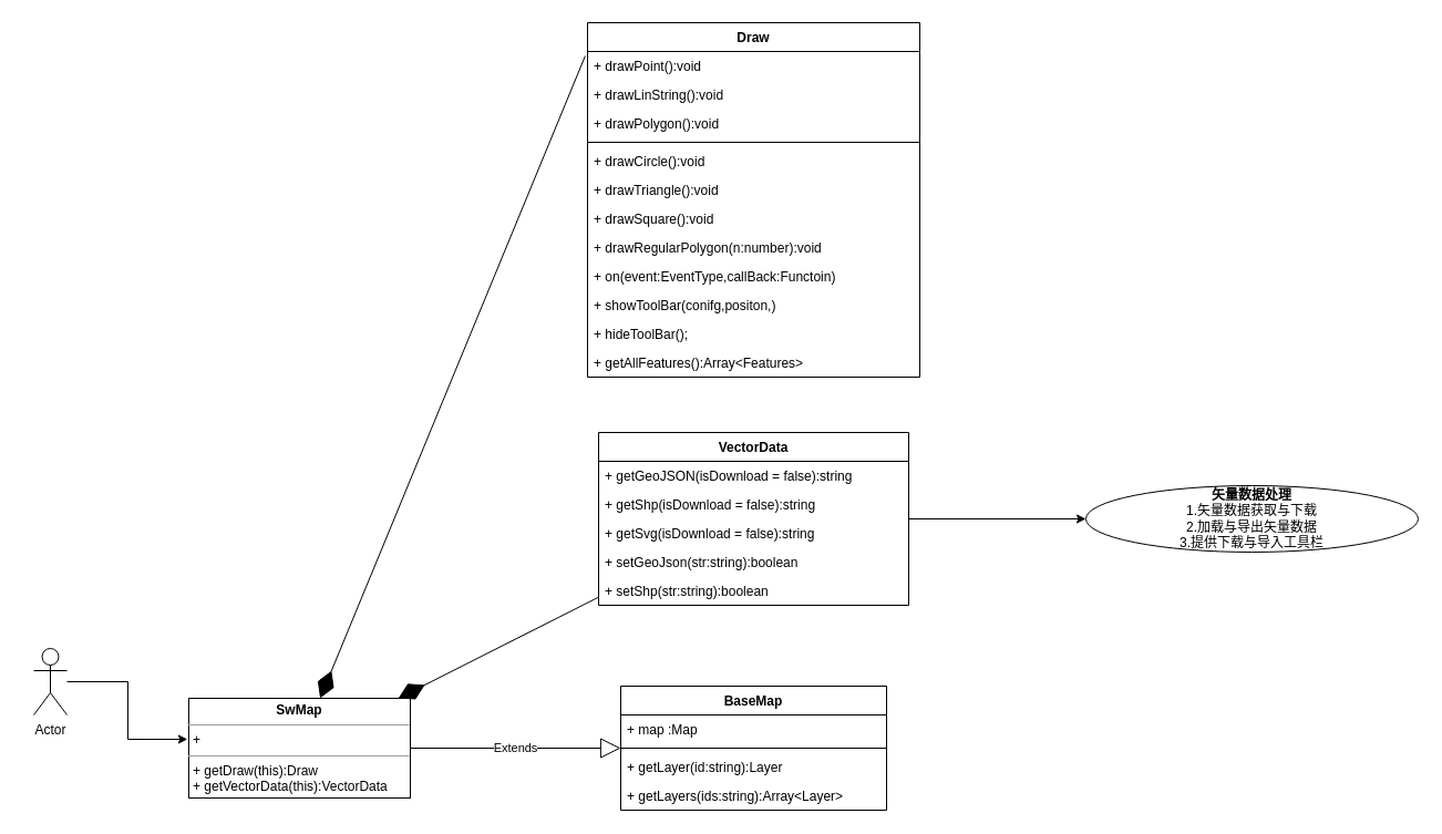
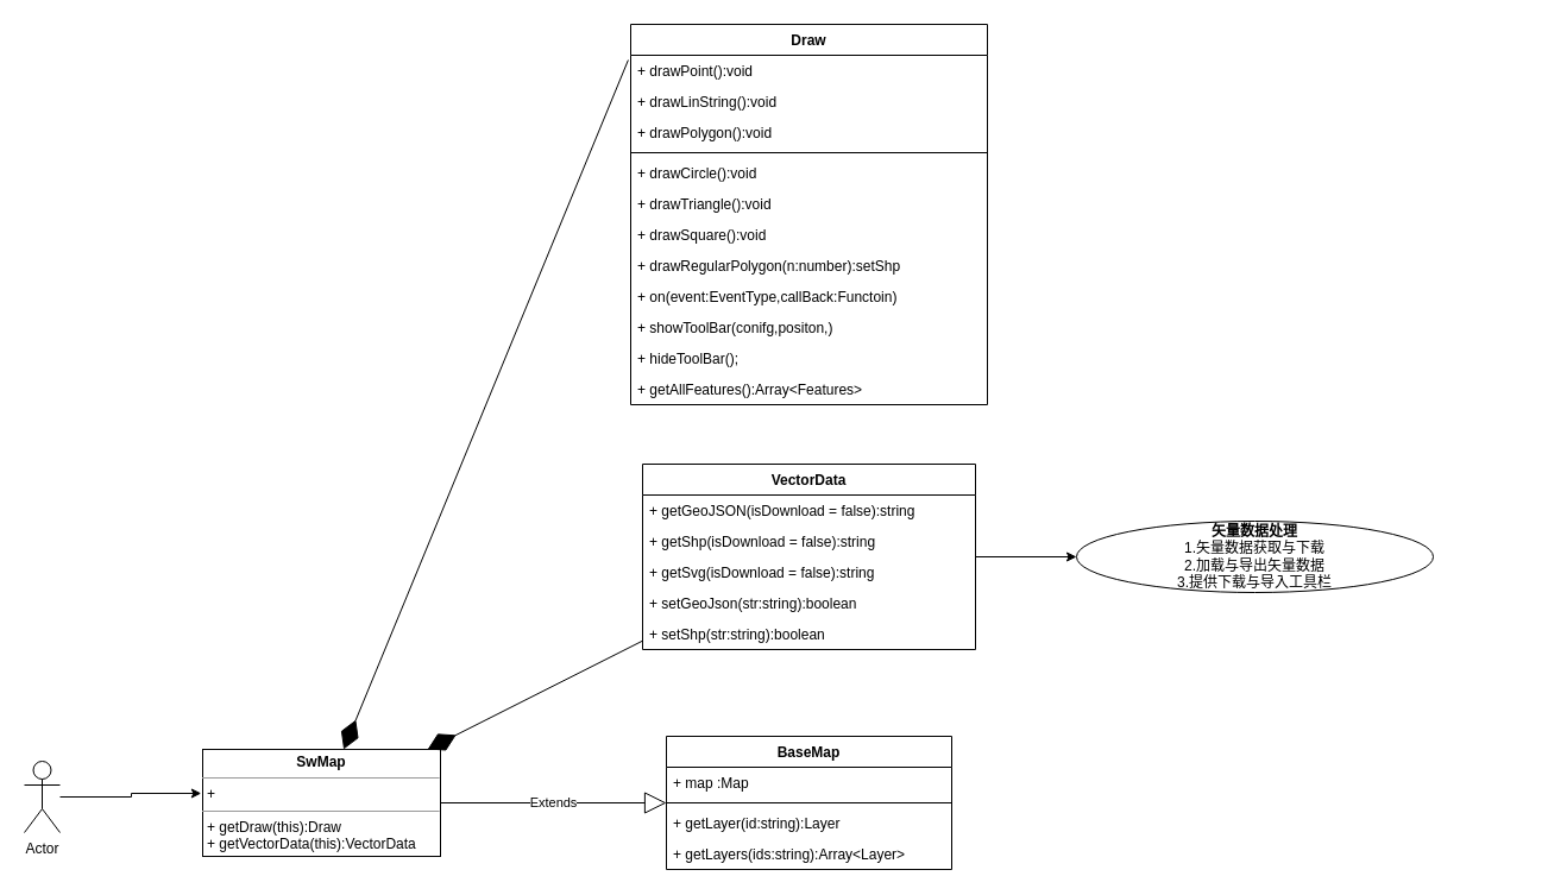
  <mxCell id="0" />
  <mxCell id="1" parent="0" />
  <mxCell id="2" value="Draw" style="swimlane;fontStyle=1;align=center;verticalAlign=top;childLayout=stackLayout;horizontal=1;startSize=26;horizontalStack=0;resizeParent=1;resizeParentMax=0;resizeLast=0;collapsible=1;marginBottom=0;" vertex="1" parent="1"><mxGeometry x="530" y="20" width="300" height="320" as="geometry" /></mxCell>
  <mxCell id="3" value="+ drawPoint():void&#10;" style="text;strokeColor=none;fillColor=none;align=left;verticalAlign=top;spacingLeft=4;spacingRight=4;overflow=hidden;rotatable=0;points=[[0,0.5],[1,0.5]];portConstraint=eastwest;" vertex="1" parent="2"><mxGeometry y="26" width="300" height="26" as="geometry" /></mxCell>
  <mxCell id="4" value="+ drawLinString():void&#10;" style="text;strokeColor=none;fillColor=none;align=left;verticalAlign=top;spacingLeft=4;spacingRight=4;overflow=hidden;rotatable=0;points=[[0,0.5],[1,0.5]];portConstraint=eastwest;" vertex="1" parent="2"><mxGeometry y="52" width="300" height="26" as="geometry" /></mxCell>
  <mxCell id="5" value="+ drawPolygon():void&#10;" style="text;strokeColor=none;fillColor=none;align=left;verticalAlign=top;spacingLeft=4;spacingRight=4;overflow=hidden;rotatable=0;points=[[0,0.5],[1,0.5]];portConstraint=eastwest;" vertex="1" parent="2"><mxGeometry y="78" width="300" height="26" as="geometry" /></mxCell>
  <mxCell id="6" value="" style="line;strokeWidth=1;fillColor=none;align=left;verticalAlign=middle;spacingTop=-1;spacingLeft=3;spacingRight=3;rotatable=0;labelPosition=right;points=[];portConstraint=eastwest;strokeColor=inherit;" vertex="1" parent="2"><mxGeometry y="104" width="300" height="8" as="geometry" /></mxCell>
  <mxCell id="7" value="+ drawCircle():void&#10;" style="text;strokeColor=none;fillColor=none;align=left;verticalAlign=top;spacingLeft=4;spacingRight=4;overflow=hidden;rotatable=0;points=[[0,0.5],[1,0.5]];portConstraint=eastwest;" vertex="1" parent="2"><mxGeometry y="112" width="300" height="26" as="geometry" /></mxCell>
  <mxCell id="8" value="+ drawTriangle():void&#10;" style="text;strokeColor=none;fillColor=none;align=left;verticalAlign=top;spacingLeft=4;spacingRight=4;overflow=hidden;rotatable=0;points=[[0,0.5],[1,0.5]];portConstraint=eastwest;" vertex="1" parent="2"><mxGeometry y="138" width="300" height="26" as="geometry" /></mxCell>
  <mxCell id="9" value="+ drawSquare():void&#10;" style="text;strokeColor=none;fillColor=none;align=left;verticalAlign=top;spacingLeft=4;spacingRight=4;overflow=hidden;rotatable=0;points=[[0,0.5],[1,0.5]];portConstraint=eastwest;" vertex="1" parent="2"><mxGeometry y="164" width="300" height="26" as="geometry" /></mxCell>
- <mxCell id="10" value="+ drawRegularPolygon(n:number):void&#10;" style="text;strokeColor=none;fillColor=none;align=left;verticalAlign=top;spacingLeft=4;spacingRight=4;overflow=hidden;rotatable=0;points=[[0,0.5],[1,0.5]];portConstraint=eastwest;" vertex="1" parent="2"><mxGeometry y="190" width="300" height="26" as="geometry" /></mxCell>
+ <mxCell id="10" value="+ drawRegularPolygon(n:number):setShp&#10;" style="text;strokeColor=none;fillColor=none;align=left;verticalAlign=top;spacingLeft=4;spacingRight=4;overflow=hidden;rotatable=0;points=[[0,0.5],[1,0.5]];portConstraint=eastwest;" vertex="1" parent="2"><mxGeometry y="190" width="300" height="26" as="geometry" /></mxCell>
  <mxCell id="11" value="+ on(event:EventType,callBack:Functoin)" style="text;strokeColor=none;fillColor=none;align=left;verticalAlign=top;spacingLeft=4;spacingRight=4;overflow=hidden;rotatable=0;points=[[0,0.5],[1,0.5]];portConstraint=eastwest;" vertex="1" parent="2"><mxGeometry y="216" width="300" height="26" as="geometry" /></mxCell>
  <mxCell id="12" value="+ showToolBar(conifg,positon,)" style="text;strokeColor=none;fillColor=none;align=left;verticalAlign=top;spacingLeft=4;spacingRight=4;overflow=hidden;rotatable=0;points=[[0,0.5],[1,0.5]];portConstraint=eastwest;" vertex="1" parent="2"><mxGeometry y="242" width="300" height="26" as="geometry" /></mxCell>
  <mxCell id="13" value="+ hideToolBar();" style="text;strokeColor=none;fillColor=none;align=left;verticalAlign=top;spacingLeft=4;spacingRight=4;overflow=hidden;rotatable=0;points=[[0,0.5],[1,0.5]];portConstraint=eastwest;" vertex="1" parent="2"><mxGeometry y="268" width="300" height="26" as="geometry" /></mxCell>
  <mxCell id="14" value="+ getAllFeatures():Array&lt;Features&gt;" style="text;strokeColor=none;fillColor=none;align=left;verticalAlign=top;spacingLeft=4;spacingRight=4;overflow=hidden;rotatable=0;points=[[0,0.5],[1,0.5]];portConstraint=eastwest;" vertex="1" parent="2"><mxGeometry y="294" width="300" height="26" as="geometry" /></mxCell>
  <mxCell id="15" style="edgeStyle=orthogonalEdgeStyle;rounded=0;orthogonalLoop=1;jettySize=auto;html=1;entryX=-0.006;entryY=0.411;entryDx=0;entryDy=0;entryPerimeter=0;" edge="1" parent="1" source="16" target="17"><mxGeometry relative="1" as="geometry" /></mxCell>
- <mxCell id="16" value="Actor" style="shape=umlActor;verticalLabelPosition=bottom;verticalAlign=top;html=1;" vertex="1" parent="1"><mxGeometry x="30" y="585" width="30" height="60" as="geometry" /></mxCell>
+ <mxCell id="16" value="Actor" style="shape=umlActor;verticalLabelPosition=bottom;verticalAlign=top;html=1;" vertex="1" parent="1"><mxGeometry x="20" y="640" width="30" height="60" as="geometry" /></mxCell>
  <mxCell id="17" value="&lt;p style=&quot;margin:0px;margin-top:4px;text-align:center;&quot;&gt;&lt;b&gt;SwMap&lt;/b&gt;&lt;/p&gt;&lt;hr size=&quot;1&quot;&gt;&lt;p style=&quot;margin:0px;margin-left:4px;&quot;&gt;+&amp;nbsp;&lt;/p&gt;&lt;hr size=&quot;1&quot;&gt;&lt;p style=&quot;margin:0px;margin-left:4px;&quot;&gt;+ getDraw(this):Draw&lt;br&gt;+ getVectorData(this):VectorData&lt;/p&gt;" style="verticalAlign=top;align=left;overflow=fill;fontSize=12;fontFamily=Helvetica;html=1;" vertex="1" parent="1"><mxGeometry x="170" y="630" width="200" height="90" as="geometry" /></mxCell>
  <mxCell id="18" value="BaseMap" style="swimlane;fontStyle=1;align=center;verticalAlign=top;childLayout=stackLayout;horizontal=1;startSize=26;horizontalStack=0;resizeParent=1;resizeParentMax=0;resizeLast=0;collapsible=1;marginBottom=0;" vertex="1" parent="1"><mxGeometry x="560" y="619" width="240" height="112" as="geometry" /></mxCell>
  <mxCell id="19" value="+ map :Map" style="text;strokeColor=none;fillColor=none;align=left;verticalAlign=top;spacingLeft=4;spacingRight=4;overflow=hidden;rotatable=0;points=[[0,0.5],[1,0.5]];portConstraint=eastwest;" vertex="1" parent="18"><mxGeometry y="26" width="240" height="26" as="geometry" /></mxCell>
  <mxCell id="20" value="" style="line;strokeWidth=1;fillColor=none;align=left;verticalAlign=middle;spacingTop=-1;spacingLeft=3;spacingRight=3;rotatable=0;labelPosition=right;points=[];portConstraint=eastwest;strokeColor=inherit;" vertex="1" parent="18"><mxGeometry y="52" width="240" height="8" as="geometry" /></mxCell>
  <mxCell id="21" value="+ getLayer(id:string):Layer" style="text;strokeColor=none;fillColor=none;align=left;verticalAlign=top;spacingLeft=4;spacingRight=4;overflow=hidden;rotatable=0;points=[[0,0.5],[1,0.5]];portConstraint=eastwest;" vertex="1" parent="18"><mxGeometry y="60" width="240" height="26" as="geometry" /></mxCell>
  <mxCell id="22" value="+ getLayers(ids:string):Array&lt;Layer&gt;&#10;" style="text;strokeColor=none;fillColor=none;align=left;verticalAlign=top;spacingLeft=4;spacingRight=4;overflow=hidden;rotatable=0;points=[[0,0.5],[1,0.5]];portConstraint=eastwest;" vertex="1" parent="18"><mxGeometry y="86" width="240" height="26" as="geometry" /></mxCell>
  <mxCell id="23" value="Extends" style="endArrow=block;endSize=16;endFill=0;html=1;rounded=0;exitX=1;exitY=0.5;exitDx=0;exitDy=0;" edge="1" parent="1" source="17" target="18"><mxGeometry width="160" relative="1" as="geometry"><mxPoint x="360" y="674.5" as="sourcePoint" /><mxPoint x="490" y="674.5" as="targetPoint" /></mxGeometry></mxCell>
  <mxCell id="24" value="" style="endArrow=diamondThin;endFill=1;endSize=24;html=1;rounded=0;exitX=-0.007;exitY=0.154;exitDx=0;exitDy=0;exitPerimeter=0;" edge="1" parent="1" source="3" target="17"><mxGeometry width="160" relative="1" as="geometry"><mxPoint x="350" y="340" as="sourcePoint" /><mxPoint x="550" y="149.5" as="targetPoint" /></mxGeometry></mxCell>
  <mxCell id="25" value="" style="edgeStyle=orthogonalEdgeStyle;rounded=0;orthogonalLoop=1;jettySize=auto;html=1;" edge="1" parent="1" source="26" target="32"><mxGeometry relative="1" as="geometry" /></mxCell>
  <mxCell id="26" value="VectorData" style="swimlane;fontStyle=1;childLayout=stackLayout;horizontal=1;startSize=26;fillColor=none;horizontalStack=0;resizeParent=1;resizeParentMax=0;resizeLast=0;collapsible=1;marginBottom=0;" vertex="1" parent="1"><mxGeometry x="540" y="390" width="280" height="156" as="geometry" /></mxCell>
  <mxCell id="27" value="+ getGeoJSON(isDownload = false):string" style="text;strokeColor=none;fillColor=none;align=left;verticalAlign=top;spacingLeft=4;spacingRight=4;overflow=hidden;rotatable=0;points=[[0,0.5],[1,0.5]];portConstraint=eastwest;" vertex="1" parent="26"><mxGeometry y="26" width="280" height="26" as="geometry" /></mxCell>
  <mxCell id="28" value="+ getShp(isDownload = false):string" style="text;strokeColor=none;fillColor=none;align=left;verticalAlign=top;spacingLeft=4;spacingRight=4;overflow=hidden;rotatable=0;points=[[0,0.5],[1,0.5]];portConstraint=eastwest;" vertex="1" parent="26"><mxGeometry y="52" width="280" height="26" as="geometry" /></mxCell>
  <mxCell id="29" value="+ getSvg(isDownload = false):string" style="text;strokeColor=none;fillColor=none;align=left;verticalAlign=top;spacingLeft=4;spacingRight=4;overflow=hidden;rotatable=0;points=[[0,0.5],[1,0.5]];portConstraint=eastwest;" vertex="1" parent="26"><mxGeometry y="78" width="280" height="26" as="geometry" /></mxCell>
  <mxCell id="30" value="+ setGeoJson(str:string):boolean" style="text;strokeColor=none;fillColor=none;align=left;verticalAlign=top;spacingLeft=4;spacingRight=4;overflow=hidden;rotatable=0;points=[[0,0.5],[1,0.5]];portConstraint=eastwest;" vertex="1" parent="26"><mxGeometry y="104" width="280" height="26" as="geometry" /></mxCell>
  <mxCell id="31" value="+ setShp(str:string):boolean" style="text;strokeColor=none;fillColor=none;align=left;verticalAlign=top;spacingLeft=4;spacingRight=4;overflow=hidden;rotatable=0;points=[[0,0.5],[1,0.5]];portConstraint=eastwest;" vertex="1" parent="26"><mxGeometry y="130" width="280" height="26" as="geometry" /></mxCell>
- <mxCell id="32" value="&lt;b&gt;矢量数据处理&lt;/b&gt;&lt;br&gt;1.矢量数据获取与下载&lt;br&gt;2.加载与导出矢量数据&lt;br&gt;3.提供下载与导入工具栏" style="ellipse;whiteSpace=wrap;html=1;fillColor=none;fontStyle=0;startSize=26;" vertex="1" parent="1"><mxGeometry x="980" y="438" width="300" height="60" as="geometry" /></mxCell>
+ <mxCell id="32" value="&lt;b&gt;矢量数据处理&lt;/b&gt;&lt;br&gt;1.矢量数据获取与下载&lt;br&gt;2.加载与导出矢量数据&lt;br&gt;3.提供下载与导入工具栏" style="ellipse;whiteSpace=wrap;html=1;fillColor=none;fontStyle=0;startSize=26;" vertex="1" parent="1"><mxGeometry x="905" y="438" width="300" height="60" as="geometry" /></mxCell>
  <mxCell id="33" value="" style="endArrow=diamondThin;endFill=1;endSize=24;html=1;rounded=0;" edge="1" parent="1" source="26" target="17"><mxGeometry width="160" relative="1" as="geometry"><mxPoint x="310" y="590" as="sourcePoint" /><mxPoint x="470" y="590" as="targetPoint" /></mxGeometry></mxCell>
